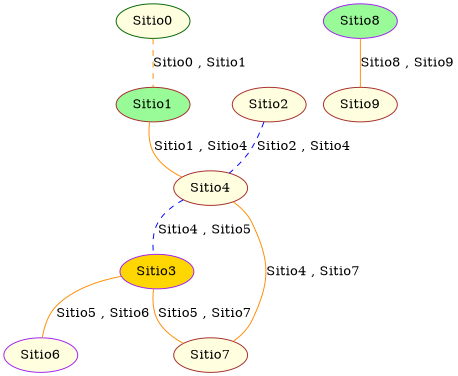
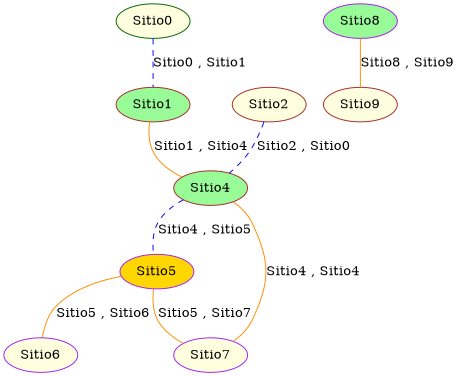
  strict graph {
    node [color=brown fillcolor=lightyellow style=filled]
    edge [color=darkorange style=solid]
    n1 [color=darkgreen label=Sitio0]
    n2 [fillcolor=palegreen label=Sitio1]
-   n3 [label=Sitio4]
+   n3 [fillcolor=palegreen label=Sitio4]
    n4 [label=Sitio2]
-   n5 [color=purple fillcolor=gold label=Sitio3]
-   n6 [label=Sitio7]
+   n5 [color=purple fillcolor=gold label=Sitio5]
+   n6 [color=purple label=Sitio7]
    n7 [color=purple label=Sitio6]
    n8 [color=purple fillcolor=palegreen label=Sitio8]
    n9 [label=Sitio9]
-   n1 -- n2 [label="Sitio0 , Sitio1" style=dashed]
+   n1 -- n2 [color=blue label="Sitio0 , Sitio1" style=dashed]
    n2 -- n3 [label="Sitio1 , Sitio4"]
    n3 -- n5 [color=blue label="Sitio4 , Sitio5" style=dashed]
-   n3 -- n6 [label="Sitio4 , Sitio7"]
-   n4 -- n3 [color=blue label="Sitio2 , Sitio4" style=dashed]
+   n3 -- n6 [label="Sitio4 , Sitio4"]
+   n4 -- n3 [color=blue label="Sitio2 , Sitio0" style=dashed]
    n5 -- n6 [label="Sitio5 , Sitio7"]
    n5 -- n7 [label="Sitio5 , Sitio6"]
    n8 -- n9 [label="Sitio8 , Sitio9"]
  }
